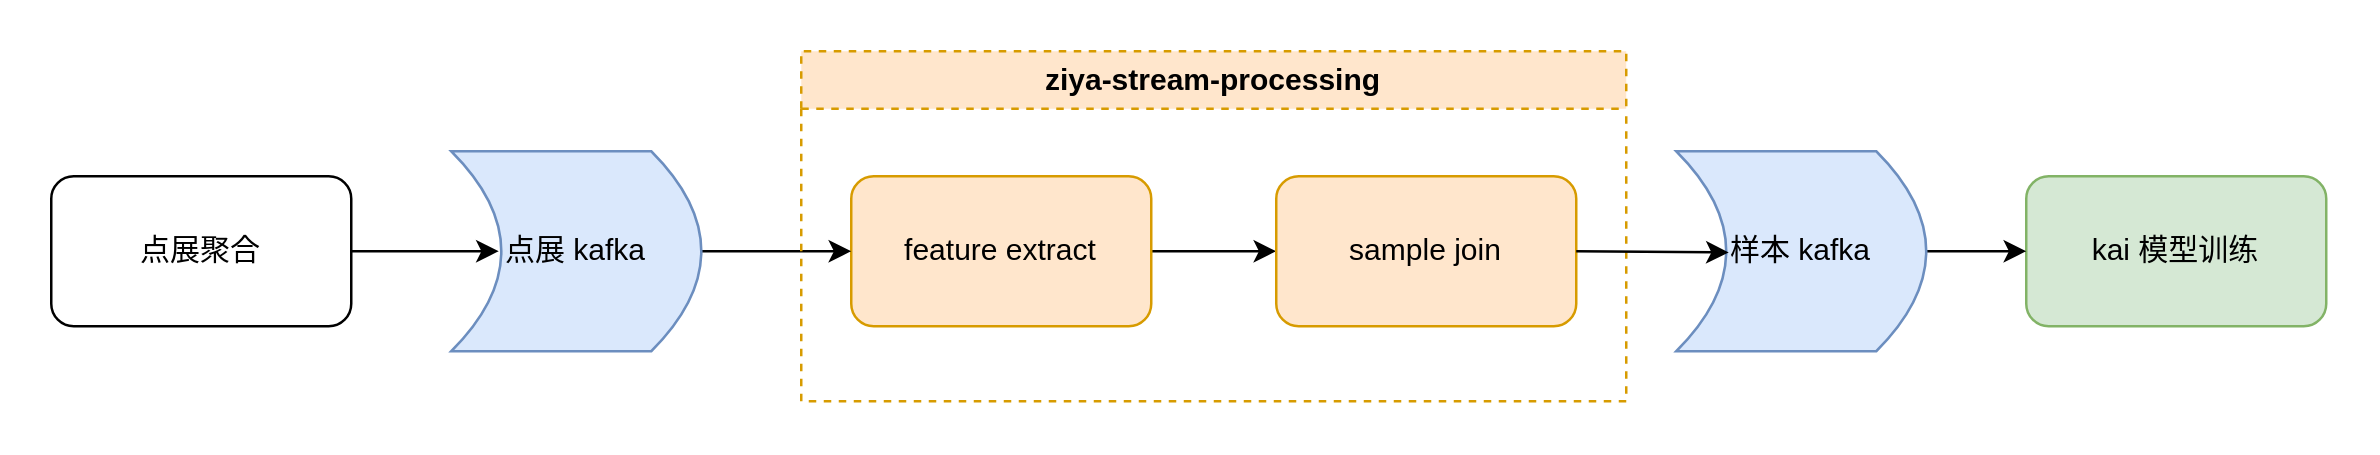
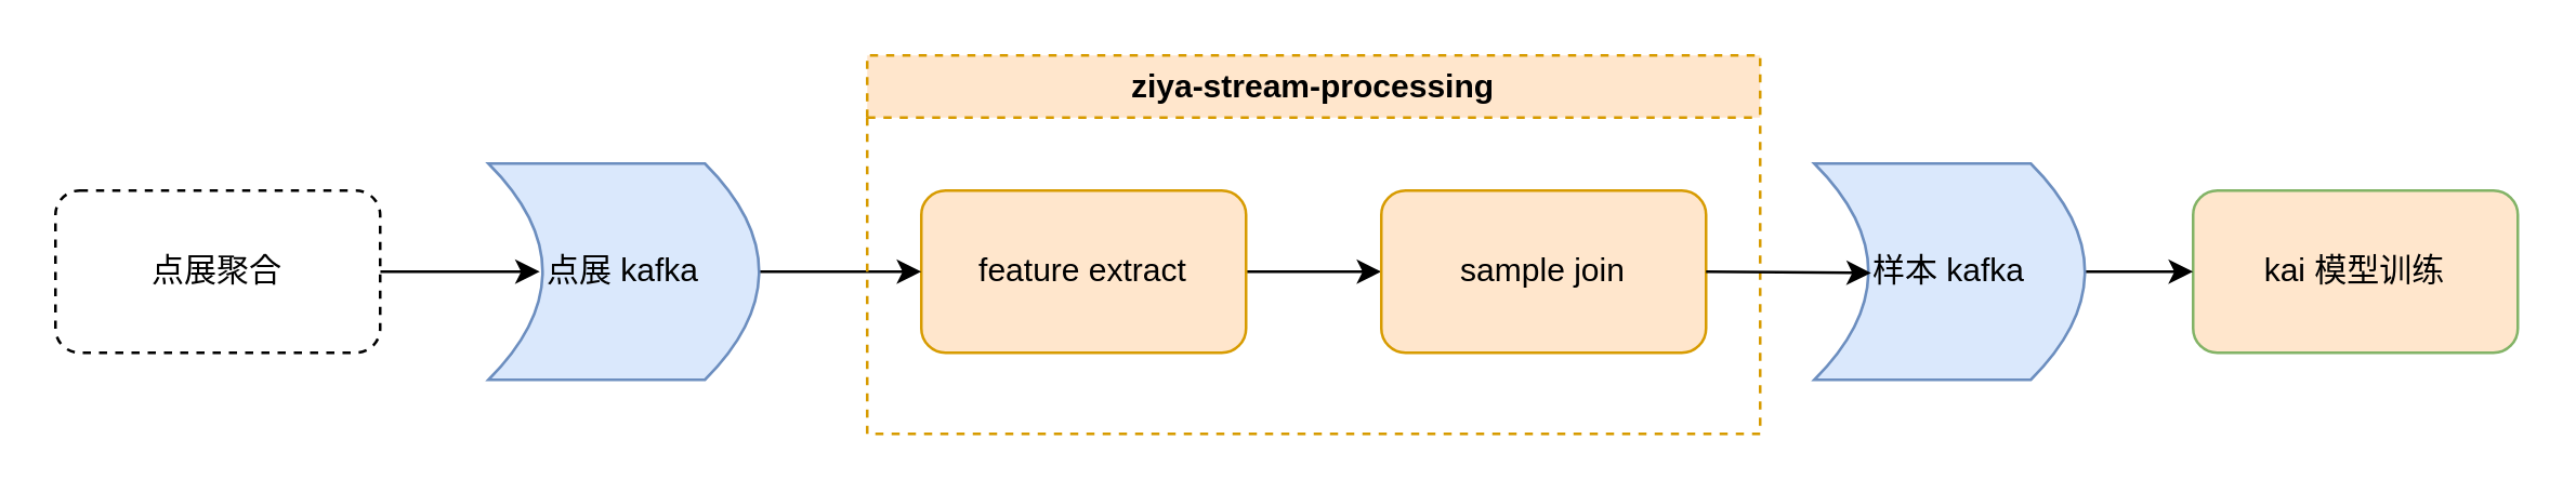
  <mxCell id="0" />
  <mxCell id="1" parent="0" />
  <mxCell id="2" style="edgeStyle=none;html=1;exitX=1;exitY=0.5;exitDx=0;exitDy=0;entryX=0.81;entryY=0.5;entryDx=0;entryDy=0;entryPerimeter=0;" edge="1" parent="1" source="3" target="7"><mxGeometry relative="1" as="geometry" /></mxCell>
- <mxCell id="3" value="点展聚合" style="rounded=1;whiteSpace=wrap;html=1;" vertex="1" parent="1"><mxGeometry x="20" y="70" width="120" height="60" as="geometry" /></mxCell>
+ <mxCell id="3" value="点展聚合" style="rounded=1;whiteSpace=wrap;html=1;dashed=1;" vertex="1" parent="1"><mxGeometry x="20" y="70" width="120" height="60" as="geometry" /></mxCell>
  <mxCell id="4" style="edgeStyle=none;html=1;exitX=1;exitY=0.5;exitDx=0;exitDy=0;" edge="1" parent="1" source="5" target="10"><mxGeometry relative="1" as="geometry"><mxPoint x="530" y="100" as="targetPoint" /></mxGeometry></mxCell>
  <mxCell id="5" value="feature extract" style="whiteSpace=wrap;html=1;rounded=1;fillColor=#ffe6cc;strokeColor=#d79b00;" vertex="1" parent="1"><mxGeometry x="340" y="70" width="120" height="60" as="geometry" /></mxCell>
  <mxCell id="6" style="edgeStyle=none;html=1;exitX=0;exitY=0.5;exitDx=0;exitDy=0;" edge="1" parent="1" source="7" target="5"><mxGeometry relative="1" as="geometry" /></mxCell>
  <mxCell id="7" value="点展 kafka" style="shape=dataStorage;whiteSpace=wrap;html=1;fixedSize=1;direction=west;fillColor=#dae8fc;strokeColor=#6c8ebf;" vertex="1" parent="1"><mxGeometry x="180" y="60" width="100" height="80" as="geometry" /></mxCell>
- <mxCell id="8" value="kai 模型训练" style="whiteSpace=wrap;html=1;rounded=1;fillColor=#d5e8d4;strokeColor=#82b366;" vertex="1" parent="1"><mxGeometry x="810" y="70" width="120" height="60" as="geometry" /></mxCell>
+ <mxCell id="8" value="kai 模型训练" style="whiteSpace=wrap;html=1;rounded=1;fillColor=#ffe6cc;strokeColor=#82b366;" vertex="1" parent="1"><mxGeometry x="810" y="70" width="120" height="60" as="geometry" /></mxCell>
  <mxCell id="9" value="ziya-stream-processing" style="swimlane;whiteSpace=wrap;html=1;dashed=1;fillColor=#ffe6cc;strokeColor=#d79b00;" vertex="1" parent="1"><mxGeometry x="320" y="20" width="330" height="140" as="geometry"><mxRectangle x="350" y="590" width="170" height="30" as="alternateBounds" /></mxGeometry></mxCell>
  <mxCell id="10" value="sample join" style="whiteSpace=wrap;html=1;rounded=1;fillColor=#ffe6cc;strokeColor=#d79b00;" vertex="1" parent="9"><mxGeometry x="190" y="50" width="120" height="60" as="geometry" /></mxCell>
  <mxCell id="11" style="edgeStyle=none;html=1;exitX=0;exitY=0.5;exitDx=0;exitDy=0;" edge="1" parent="1" source="12" target="8"><mxGeometry relative="1" as="geometry" /></mxCell>
  <mxCell id="12" value="样本 kafka" style="shape=dataStorage;whiteSpace=wrap;html=1;fixedSize=1;direction=west;fillColor=#dae8fc;strokeColor=#6c8ebf;" vertex="1" parent="1"><mxGeometry x="670" y="60" width="100" height="80" as="geometry" /></mxCell>
  <mxCell id="13" style="edgeStyle=none;html=1;exitX=1;exitY=0.5;exitDx=0;exitDy=0;entryX=0.79;entryY=0.494;entryDx=0;entryDy=0;entryPerimeter=0;" edge="1" parent="1" source="10" target="12"><mxGeometry relative="1" as="geometry" /></mxCell>
